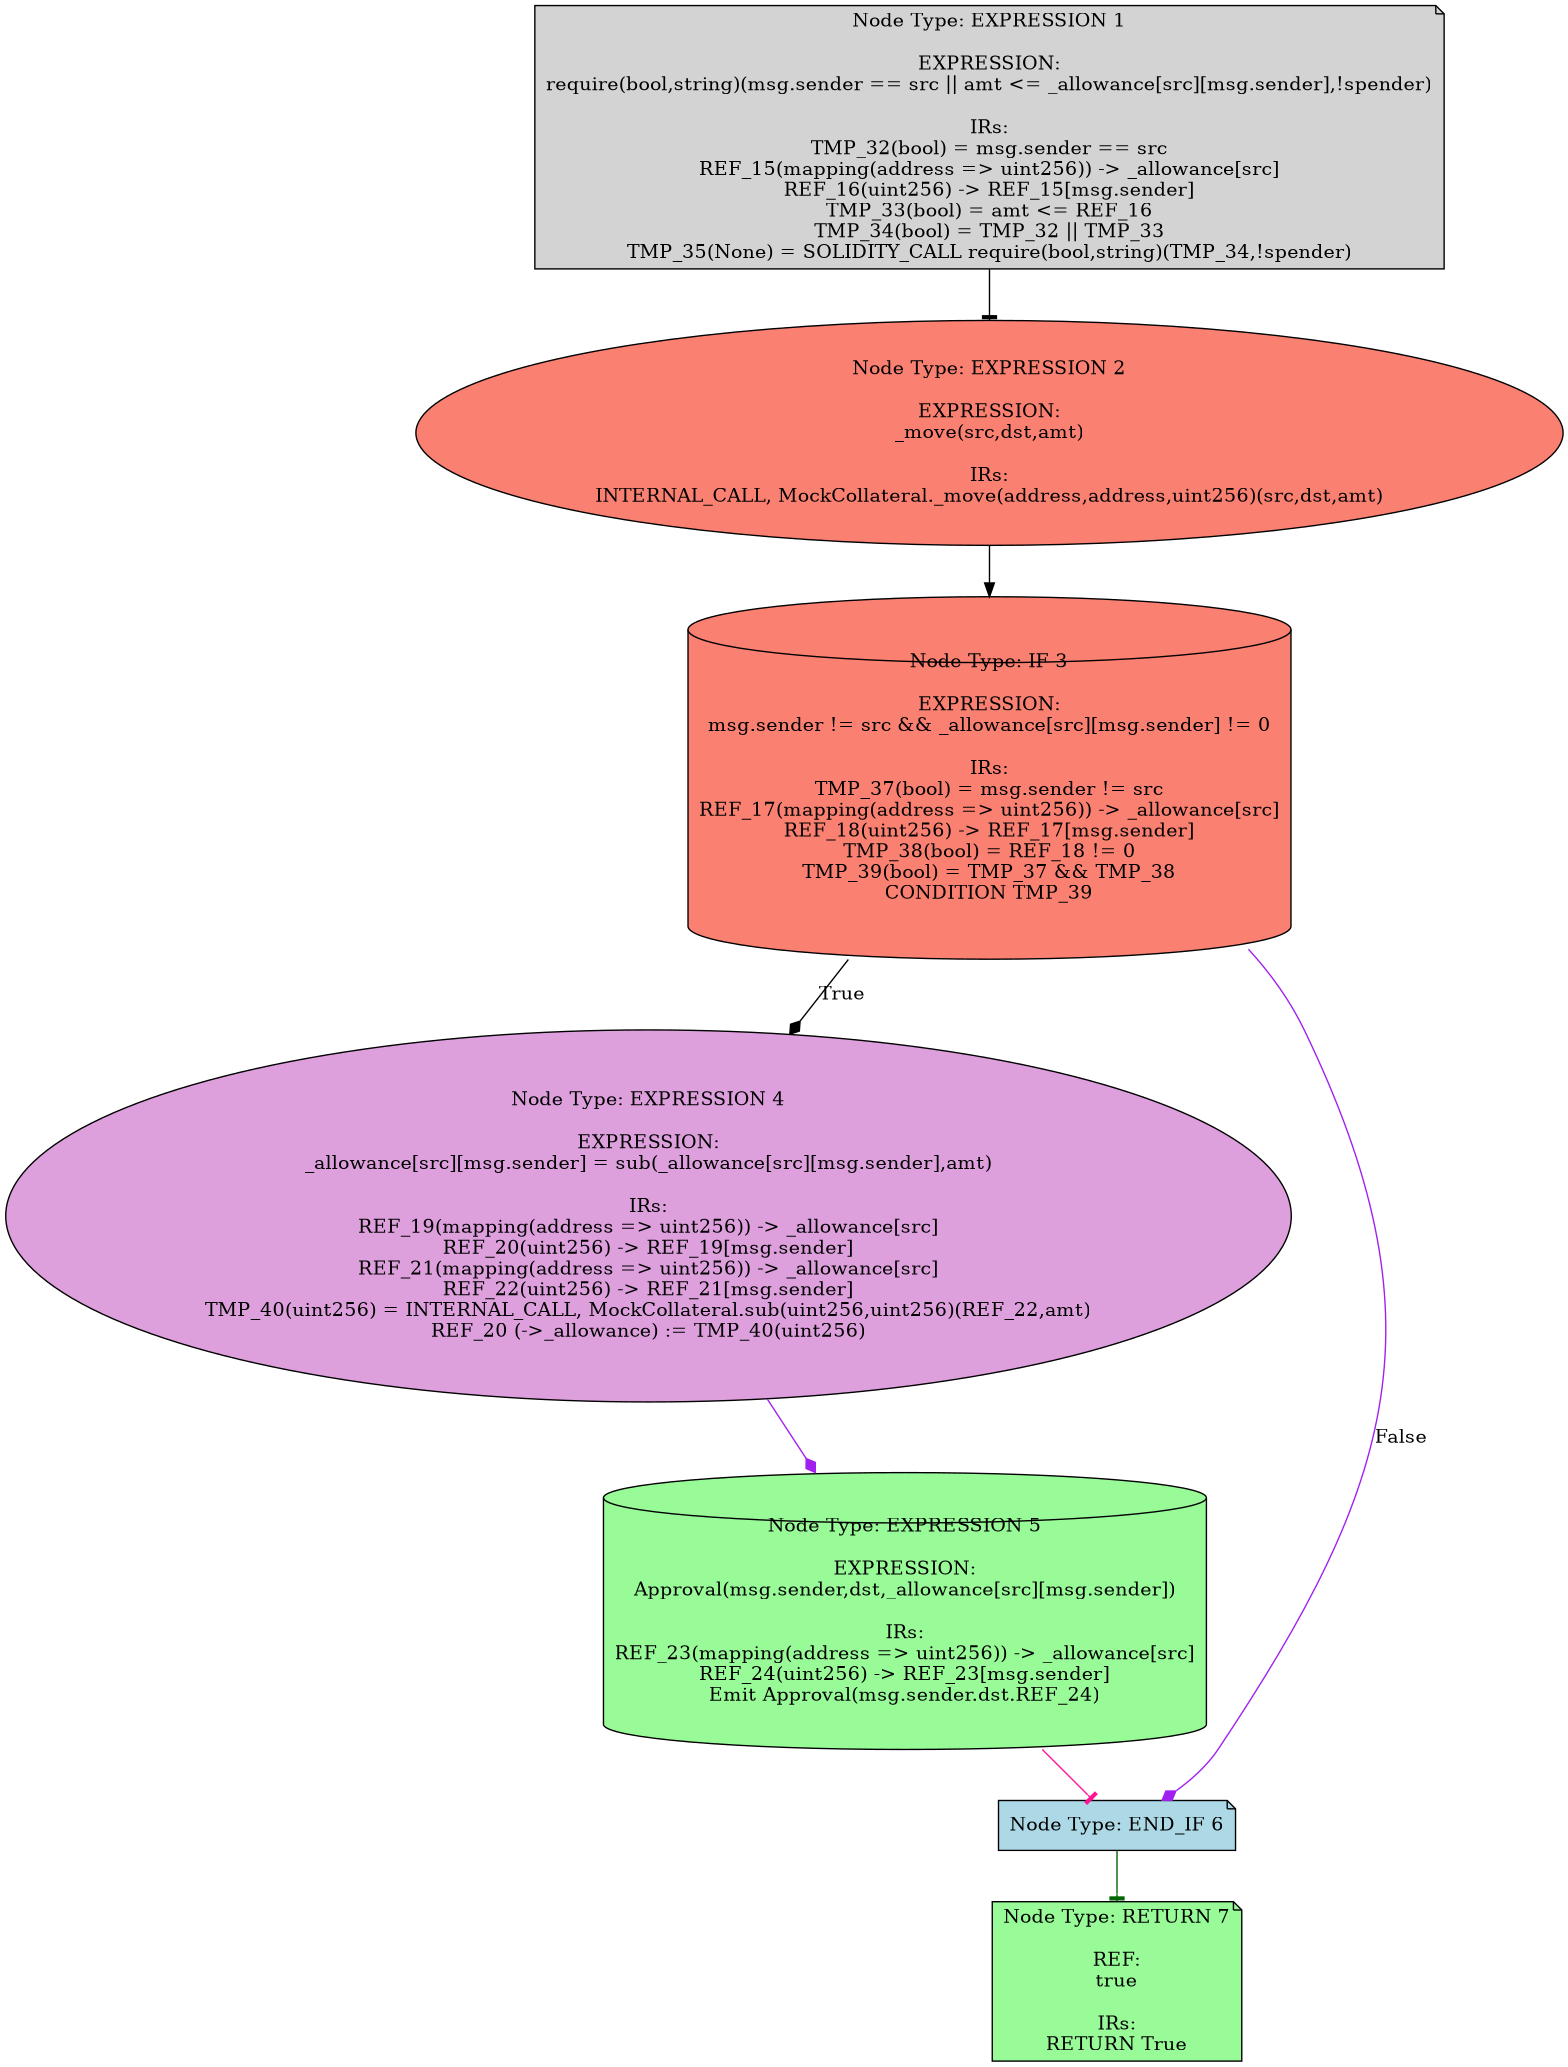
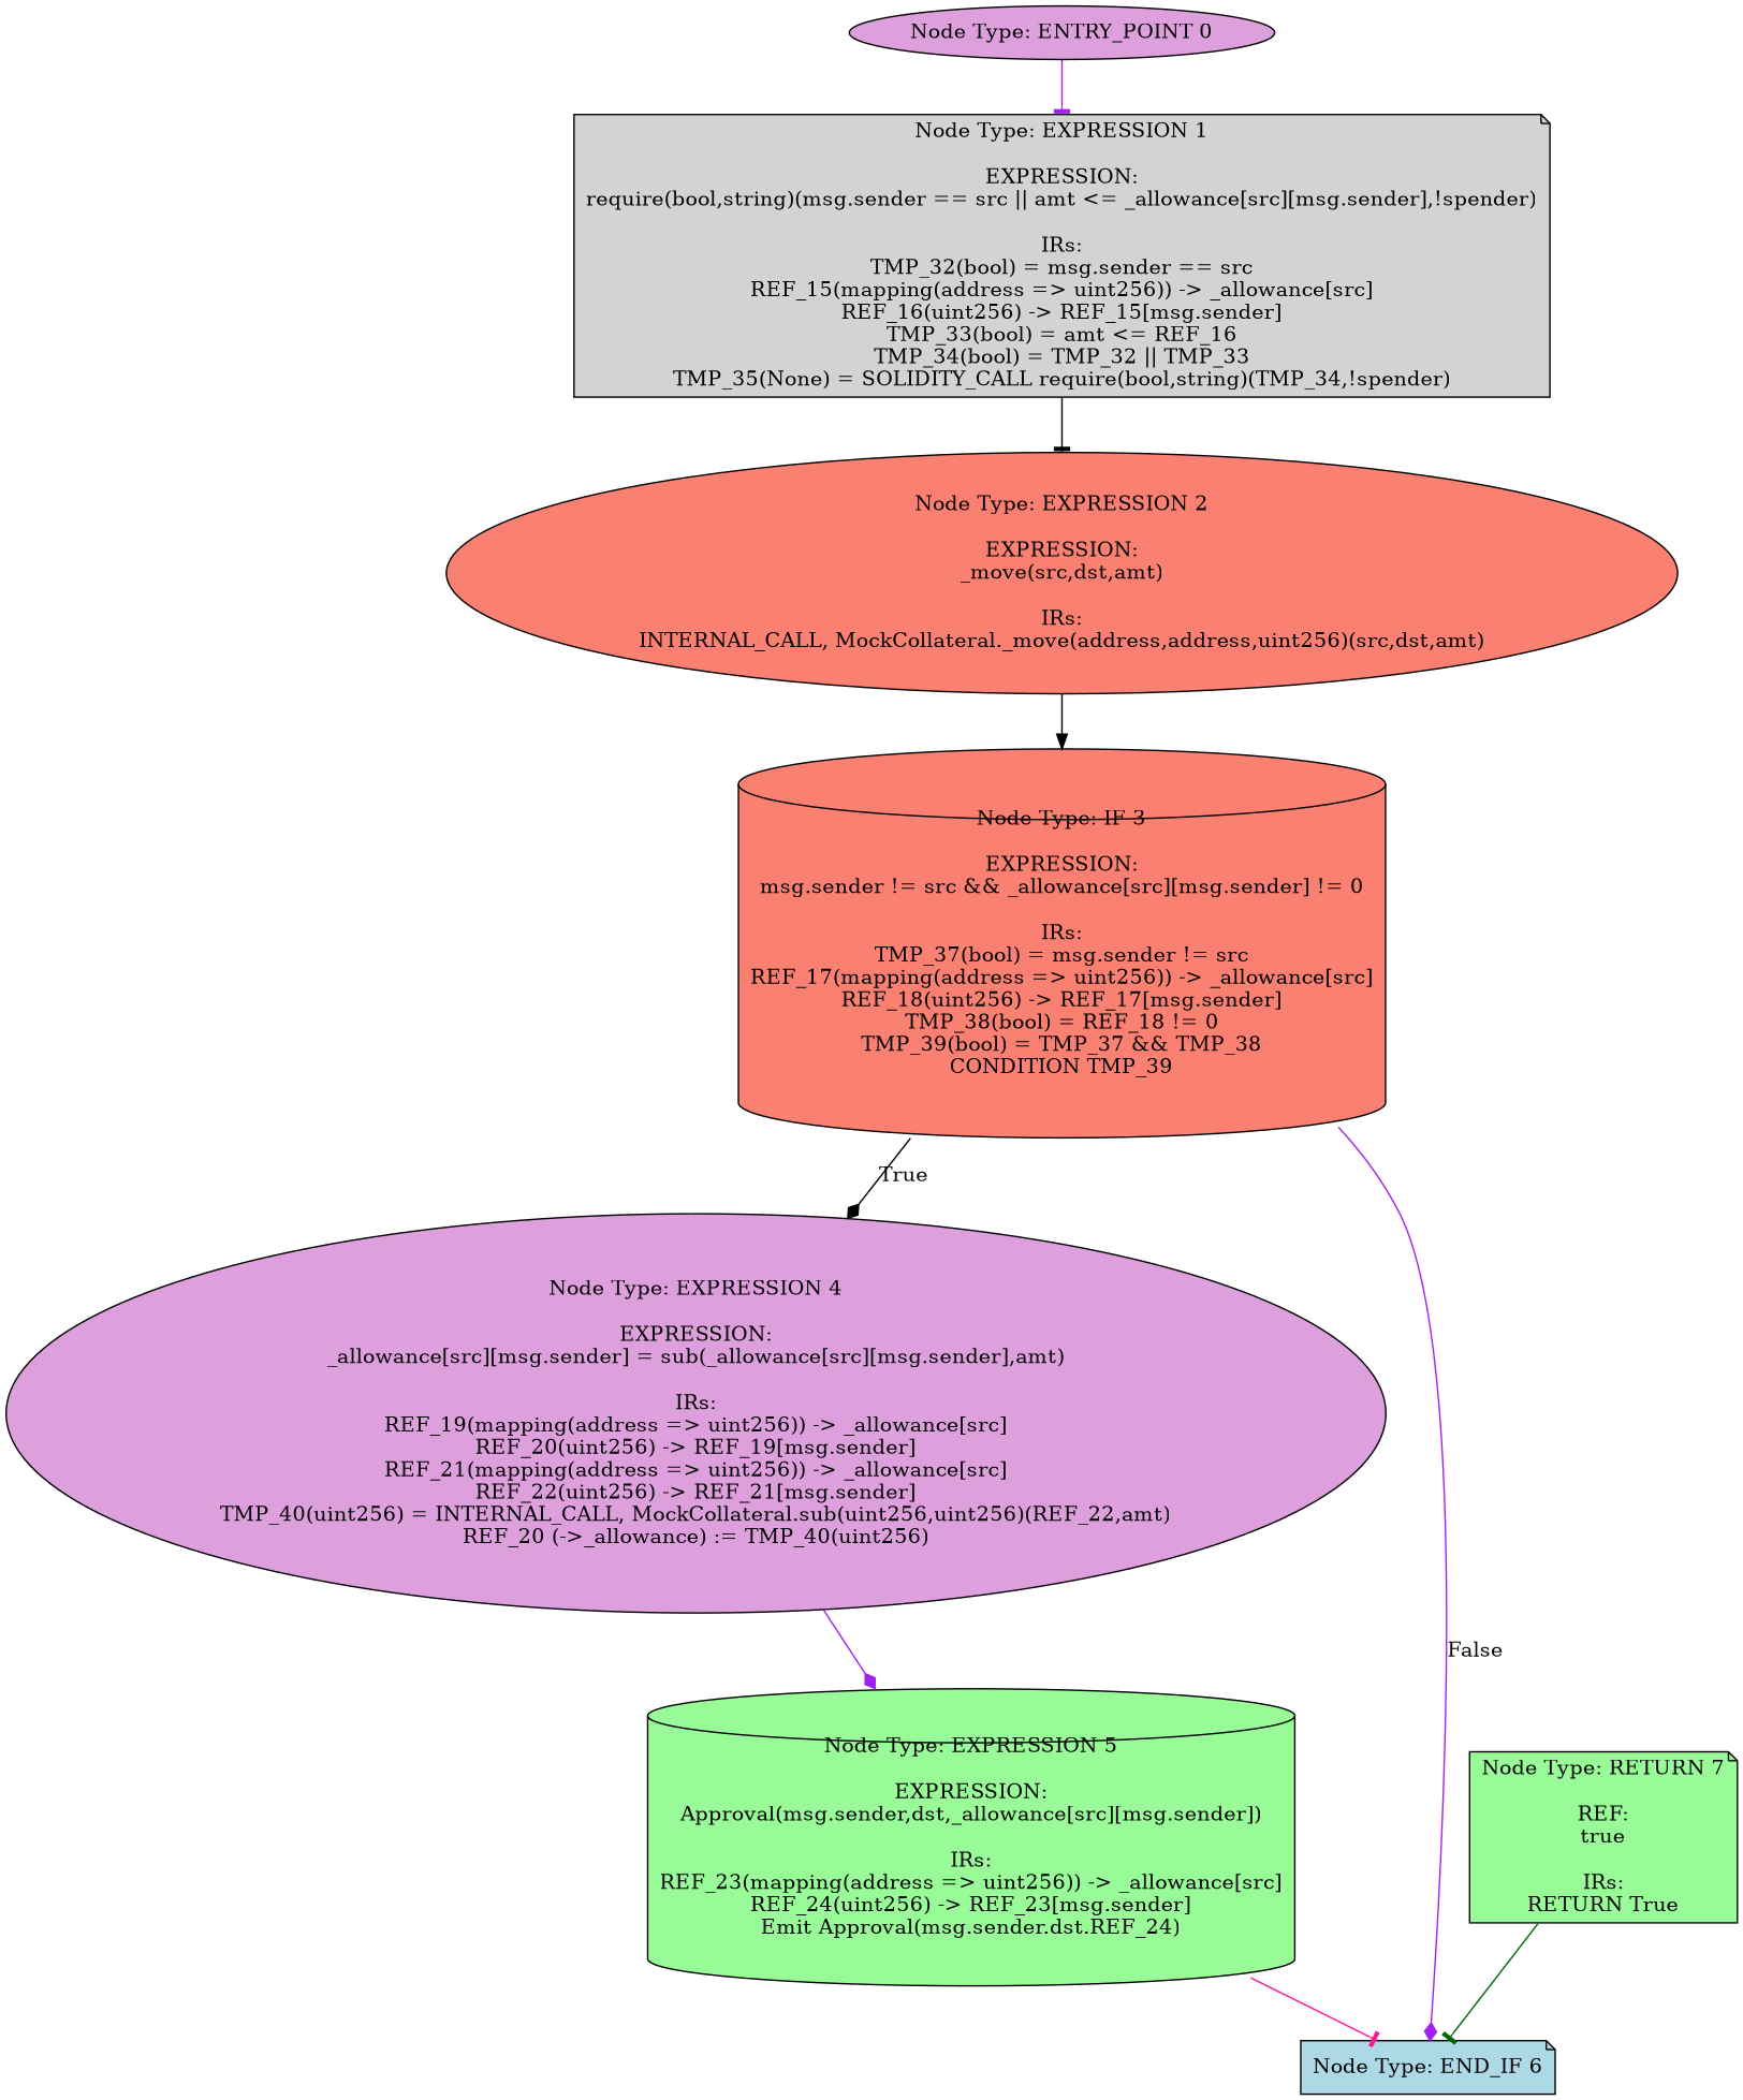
  digraph {
    node [fillcolor=plum shape=ellipse style=filled]
    edge [arrowhead=tee color=purple]
+   n1 [label="Node Type: ENTRY_POINT 0\n"]
    n2 [fillcolor=lightgrey label="Node Type: EXPRESSION 1\n\nEXPRESSION:\nrequire(bool,string)(msg.sender == src || amt <= _allowance[src][msg.sender],!spender)\n\nIRs:\nTMP_32(bool) = msg.sender == src\nREF_15(mapping(address => uint256)) -> _allowance[src]\nREF_16(uint256) -> REF_15[msg.sender]\nTMP_33(bool) = amt <= REF_16\nTMP_34(bool) = TMP_32 || TMP_33\nTMP_35(None) = SOLIDITY_CALL require(bool,string)(TMP_34,!spender)" shape=note]
    n3 [fillcolor=salmon label="Node Type: EXPRESSION 2\n\nEXPRESSION:\n_move(src,dst,amt)\n\nIRs:\nINTERNAL_CALL, MockCollateral._move(address,address,uint256)(src,dst,amt)"]
    n4 [fillcolor=salmon label="Node Type: IF 3\n\nEXPRESSION:\nmsg.sender != src && _allowance[src][msg.sender] != 0\n\nIRs:\nTMP_37(bool) = msg.sender != src\nREF_17(mapping(address => uint256)) -> _allowance[src]\nREF_18(uint256) -> REF_17[msg.sender]\nTMP_38(bool) = REF_18 != 0\nTMP_39(bool) = TMP_37 && TMP_38\nCONDITION TMP_39" shape=cylinder]
    n5 [label="Node Type: EXPRESSION 4\n\nEXPRESSION:\n_allowance[src][msg.sender] = sub(_allowance[src][msg.sender],amt)\n\nIRs:\nREF_19(mapping(address => uint256)) -> _allowance[src]\nREF_20(uint256) -> REF_19[msg.sender]\nREF_21(mapping(address => uint256)) -> _allowance[src]\nREF_22(uint256) -> REF_21[msg.sender]\nTMP_40(uint256) = INTERNAL_CALL, MockCollateral.sub(uint256,uint256)(REF_22,amt)\nREF_20 (->_allowance) := TMP_40(uint256)"]
    n6 [fillcolor=lightblue label="Node Type: END_IF 6\n" shape=note]
    n7 [fillcolor=palegreen label="Node Type: EXPRESSION 5\n\nEXPRESSION:\nApproval(msg.sender,dst,_allowance[src][msg.sender])\n\nIRs:\nREF_23(mapping(address => uint256)) -> _allowance[src]\nREF_24(uint256) -> REF_23[msg.sender]\nEmit Approval(msg.sender.dst.REF_24)" shape=cylinder]
    n8 [fillcolor=palegreen label="Node Type: RETURN 7\n\nREF:\ntrue\n\nIRs:\nRETURN True" shape=note]
+   n1 -> n2
    n2 -> n3 [color=black]
    n3 -> n4 [arrowhead=normal color=black]
    n4 -> n5 [arrowhead=diamond color=black label=True]
    n4 -> n6 [arrowhead=diamond label=False]
    n5 -> n7 [arrowhead=diamond]
-   n6 -> n8 [color=darkgreen]
+   n8 -> n6 [color=darkgreen]
    n7 -> n6 [color=deeppink]
  }
